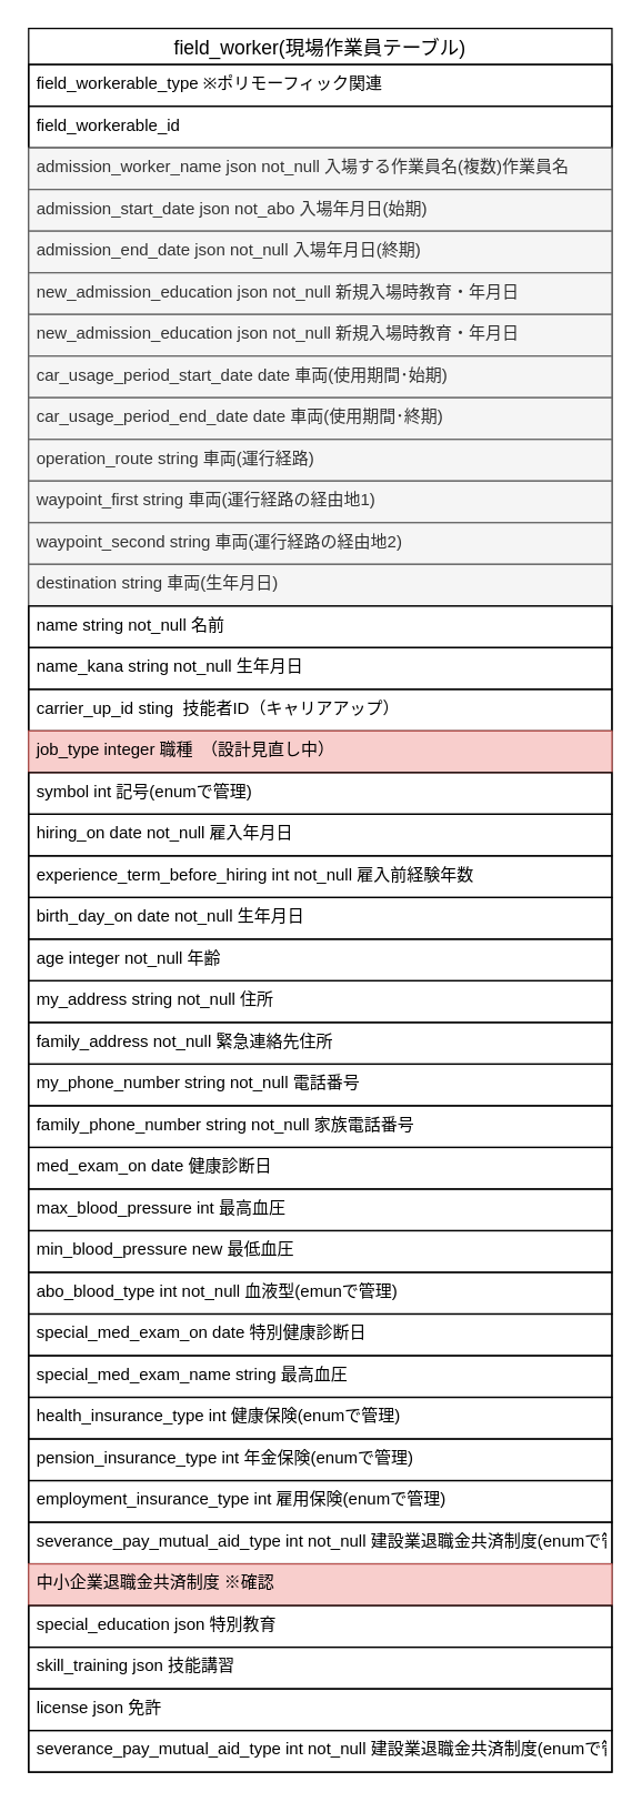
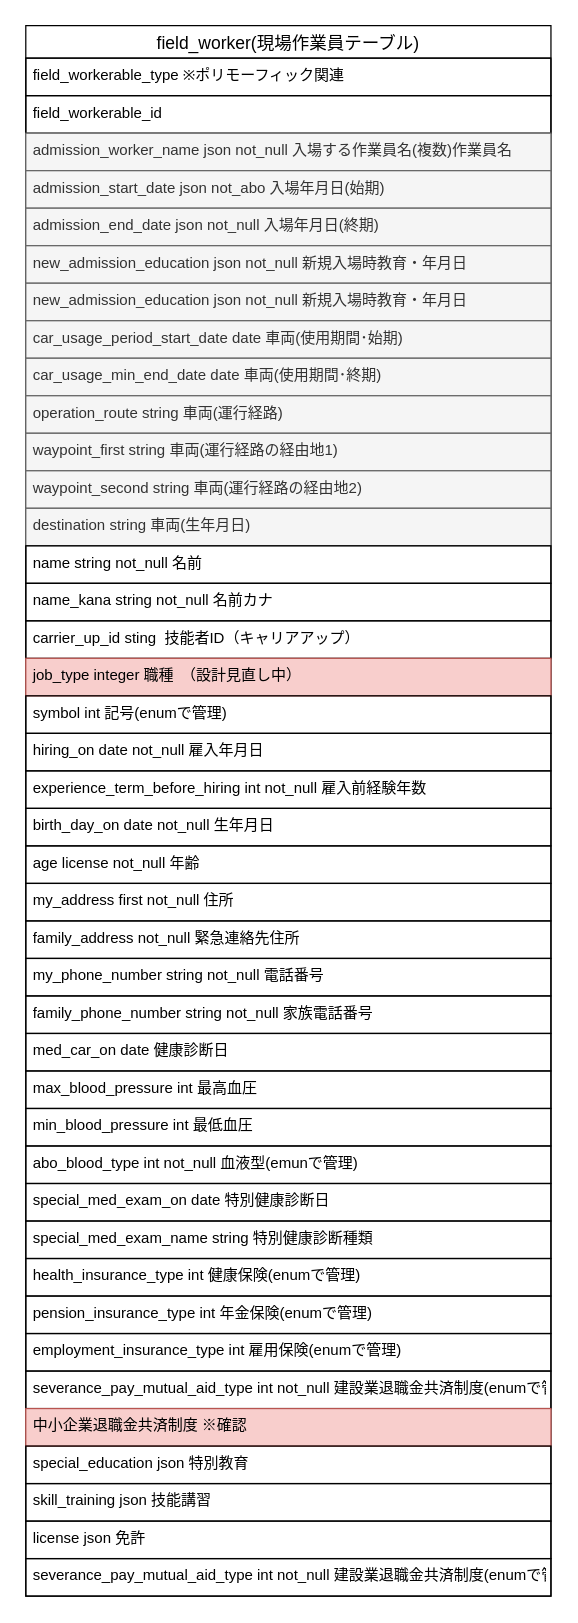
  <mxCell id="0" />
  <mxCell id="1" parent="0" />
  <mxCell id="2" value="field_worker(現場作業員テーブル)" style="swimlane;fontStyle=0;childLayout=stackLayout;horizontal=1;startSize=26;horizontalStack=0;resizeParent=1;resizeParentMax=0;resizeLast=0;collapsible=1;marginBottom=0;align=center;fontSize=14;" vertex="1" parent="1"><mxGeometry x="20" y="20" width="420" height="1256" as="geometry"><mxRectangle x="500" y="-381" width="100" height="26" as="alternateBounds" /></mxGeometry></mxCell>
  <mxCell id="3" value="field_workerable_type ※ポリモーフィック関連" style="text;spacingLeft=4;spacingRight=4;overflow=hidden;rotatable=0;points=[[0,0.5],[1,0.5]];portConstraint=eastwest;fontSize=12;strokeColor=default;" vertex="1" parent="2"><mxGeometry y="26" width="420" height="30" as="geometry" /></mxCell>
  <mxCell id="4" value="field_workerable_id" style="text;spacingLeft=4;spacingRight=4;overflow=hidden;rotatable=0;points=[[0,0.5],[1,0.5]];portConstraint=eastwest;fontSize=12;strokeColor=default;" vertex="1" parent="2"><mxGeometry y="56" width="420" height="30" as="geometry" /></mxCell>
  <mxCell id="5" value="admission_worker_name json not_null 入場する作業員名(複数)作業員名" style="text;spacingLeft=4;spacingRight=4;overflow=hidden;rotatable=0;points=[[0,0.5],[1,0.5]];portConstraint=eastwest;fontSize=12;strokeColor=#666666;fillColor=#f5f5f5;fontColor=#333333;" vertex="1" parent="2"><mxGeometry y="86" width="420" height="30" as="geometry" /></mxCell>
  <mxCell id="6" value="admission_start_date json not_abo 入場年月日(始期)" style="text;spacingLeft=4;spacingRight=4;overflow=hidden;rotatable=0;points=[[0,0.5],[1,0.5]];portConstraint=eastwest;fontSize=12;strokeColor=#666666;fillColor=#f5f5f5;fontColor=#333333;" vertex="1" parent="2"><mxGeometry y="116" width="420" height="30" as="geometry" /></mxCell>
  <mxCell id="7" value="admission_end_date json not_null 入場年月日(終期)" style="text;spacingLeft=4;spacingRight=4;overflow=hidden;rotatable=0;points=[[0,0.5],[1,0.5]];portConstraint=eastwest;fontSize=12;strokeColor=#666666;fillColor=#f5f5f5;fontColor=#333333;" vertex="1" parent="2"><mxGeometry y="146" width="420" height="30" as="geometry" /></mxCell>
  <mxCell id="8" value="new_admission_education json not_null 新規入場時教育・年月日" style="text;spacingLeft=4;spacingRight=4;overflow=hidden;rotatable=0;points=[[0,0.5],[1,0.5]];portConstraint=eastwest;fontSize=12;strokeColor=#666666;fillColor=#f5f5f5;fontColor=#333333;" vertex="1" parent="2"><mxGeometry y="176" width="420" height="30" as="geometry" /></mxCell>
  <mxCell id="9" value="new_admission_education json not_null 新規入場時教育・年月日" style="text;spacingLeft=4;spacingRight=4;overflow=hidden;rotatable=0;points=[[0,0.5],[1,0.5]];portConstraint=eastwest;fontSize=12;strokeColor=#666666;fillColor=#f5f5f5;fontColor=#333333;" vertex="1" parent="2"><mxGeometry y="206" width="420" height="30" as="geometry" /></mxCell>
  <mxCell id="10" value="car_usage_period_start_date date 車両(使用期間･始期)" style="text;spacingLeft=4;spacingRight=4;overflow=hidden;rotatable=0;points=[[0,0.5],[1,0.5]];portConstraint=eastwest;fontSize=12;strokeColor=#666666;fillColor=#f5f5f5;fontColor=#333333;" vertex="1" parent="2"><mxGeometry y="236" width="420" height="30" as="geometry" /></mxCell>
- <mxCell id="11" value="car_usage_period_end_date date 車両(使用期間･終期)" style="text;spacingLeft=4;spacingRight=4;overflow=hidden;rotatable=0;points=[[0,0.5],[1,0.5]];portConstraint=eastwest;fontSize=12;strokeColor=#666666;fillColor=#f5f5f5;fontColor=#333333;" vertex="1" parent="2"><mxGeometry y="266" width="420" height="30" as="geometry" /></mxCell>
+ <mxCell id="11" value="car_usage_min_end_date date 車両(使用期間･終期)" style="text;spacingLeft=4;spacingRight=4;overflow=hidden;rotatable=0;points=[[0,0.5],[1,0.5]];portConstraint=eastwest;fontSize=12;strokeColor=#666666;fillColor=#f5f5f5;fontColor=#333333;" vertex="1" parent="2"><mxGeometry y="266" width="420" height="30" as="geometry" /></mxCell>
  <mxCell id="12" value="operation_route string 車両(運行経路)" style="text;spacingLeft=4;spacingRight=4;overflow=hidden;rotatable=0;points=[[0,0.5],[1,0.5]];portConstraint=eastwest;fontSize=12;strokeColor=#666666;fillColor=#f5f5f5;fontColor=#333333;" vertex="1" parent="2"><mxGeometry y="296" width="420" height="30" as="geometry" /></mxCell>
  <mxCell id="13" value="waypoint_first string 車両(運行経路の経由地1)" style="text;spacingLeft=4;spacingRight=4;overflow=hidden;rotatable=0;points=[[0,0.5],[1,0.5]];portConstraint=eastwest;fontSize=12;strokeColor=#666666;fillColor=#f5f5f5;fontColor=#333333;" vertex="1" parent="2"><mxGeometry y="326" width="420" height="30" as="geometry" /></mxCell>
  <mxCell id="14" value="waypoint_second string 車両(運行経路の経由地2)" style="text;spacingLeft=4;spacingRight=4;overflow=hidden;rotatable=0;points=[[0,0.5],[1,0.5]];portConstraint=eastwest;fontSize=12;strokeColor=#666666;fillColor=#f5f5f5;fontColor=#333333;" vertex="1" parent="2"><mxGeometry y="356" width="420" height="30" as="geometry" /></mxCell>
  <mxCell id="15" value="destination string 車両(生年月日)" style="text;spacingLeft=4;spacingRight=4;overflow=hidden;rotatable=0;points=[[0,0.5],[1,0.5]];portConstraint=eastwest;fontSize=12;strokeColor=#666666;fillColor=#f5f5f5;fontColor=#333333;" vertex="1" parent="2"><mxGeometry y="386" width="420" height="30" as="geometry" /></mxCell>
  <mxCell id="16" value="name string not_null 名前" style="text;spacingLeft=4;spacingRight=4;overflow=hidden;rotatable=0;points=[[0,0.5],[1,0.5]];portConstraint=eastwest;fontSize=12;strokeColor=default;" vertex="1" parent="2"><mxGeometry y="416" width="420" height="30" as="geometry" /></mxCell>
- <mxCell id="17" value="name_kana string not_null 生年月日" style="text;spacingLeft=4;spacingRight=4;overflow=hidden;rotatable=0;points=[[0,0.5],[1,0.5]];portConstraint=eastwest;fontSize=12;strokeColor=default;" vertex="1" parent="2"><mxGeometry y="446" width="420" height="30" as="geometry" /></mxCell>
+ <mxCell id="17" value="name_kana string not_null 名前カナ" style="text;spacingLeft=4;spacingRight=4;overflow=hidden;rotatable=0;points=[[0,0.5],[1,0.5]];portConstraint=eastwest;fontSize=12;strokeColor=default;" vertex="1" parent="2"><mxGeometry y="446" width="420" height="30" as="geometry" /></mxCell>
  <mxCell id="18" value="carrier_up_id sting  技能者ID（キャリアアップ）" style="text;spacingLeft=4;spacingRight=4;overflow=hidden;rotatable=0;points=[[0,0.5],[1,0.5]];portConstraint=eastwest;fontSize=12;strokeColor=default;" vertex="1" parent="2"><mxGeometry y="476" width="420" height="30" as="geometry" /></mxCell>
  <mxCell id="19" value="job_type integer 職種　（設計見直し中）" style="text;spacingLeft=4;spacingRight=4;overflow=hidden;rotatable=0;points=[[0,0.5],[1,0.5]];portConstraint=eastwest;fontSize=12;strokeColor=#b85450;fillColor=#f8cecc;" vertex="1" parent="2"><mxGeometry y="506" width="420" height="30" as="geometry" /></mxCell>
  <mxCell id="20" value="symbol int 記号(enumで管理)" style="text;spacingLeft=4;spacingRight=4;overflow=hidden;rotatable=0;points=[[0,0.5],[1,0.5]];portConstraint=eastwest;fontSize=12;strokeColor=default;" vertex="1" parent="2"><mxGeometry y="536" width="420" height="30" as="geometry" /></mxCell>
  <mxCell id="21" value="hiring_on date not_null 雇入年月日" style="text;spacingLeft=4;spacingRight=4;overflow=hidden;rotatable=0;points=[[0,0.5],[1,0.5]];portConstraint=eastwest;fontSize=12;strokeColor=default;" vertex="1" parent="2"><mxGeometry y="566" width="420" height="30" as="geometry" /></mxCell>
  <mxCell id="22" value="experience_term_before_hiring int not_null 雇入前経験年数" style="text;spacingLeft=4;spacingRight=4;overflow=hidden;rotatable=0;points=[[0,0.5],[1,0.5]];portConstraint=eastwest;fontSize=12;strokeColor=default;" vertex="1" parent="2"><mxGeometry y="596" width="420" height="30" as="geometry" /></mxCell>
  <mxCell id="23" value="birth_day_on date not_null 生年月日" style="text;spacingLeft=4;spacingRight=4;overflow=hidden;rotatable=0;points=[[0,0.5],[1,0.5]];portConstraint=eastwest;fontSize=12;strokeColor=default;" vertex="1" parent="2"><mxGeometry y="626" width="420" height="30" as="geometry" /></mxCell>
- <mxCell id="24" value="age integer not_null 年齢" style="text;spacingLeft=4;spacingRight=4;overflow=hidden;rotatable=0;points=[[0,0.5],[1,0.5]];portConstraint=eastwest;fontSize=12;strokeColor=default;" vertex="1" parent="2"><mxGeometry y="656" width="420" height="30" as="geometry" /></mxCell>
- <mxCell id="25" value="my_address string not_null 住所" style="text;spacingLeft=4;spacingRight=4;overflow=hidden;rotatable=0;points=[[0,0.5],[1,0.5]];portConstraint=eastwest;fontSize=12;strokeColor=default;" vertex="1" parent="2"><mxGeometry y="686" width="420" height="30" as="geometry" /></mxCell>
+ <mxCell id="24" value="age license not_null 年齢" style="text;spacingLeft=4;spacingRight=4;overflow=hidden;rotatable=0;points=[[0,0.5],[1,0.5]];portConstraint=eastwest;fontSize=12;strokeColor=default;" vertex="1" parent="2"><mxGeometry y="656" width="420" height="30" as="geometry" /></mxCell>
+ <mxCell id="25" value="my_address first not_null 住所" style="text;spacingLeft=4;spacingRight=4;overflow=hidden;rotatable=0;points=[[0,0.5],[1,0.5]];portConstraint=eastwest;fontSize=12;strokeColor=default;" vertex="1" parent="2"><mxGeometry y="686" width="420" height="30" as="geometry" /></mxCell>
  <mxCell id="26" value="family_address not_null 緊急連絡先住所" style="text;spacingLeft=4;spacingRight=4;overflow=hidden;rotatable=0;points=[[0,0.5],[1,0.5]];portConstraint=eastwest;fontSize=12;strokeColor=default;" vertex="1" parent="2"><mxGeometry y="716" width="420" height="30" as="geometry" /></mxCell>
  <mxCell id="27" value="my_phone_number string not_null 電話番号" style="text;spacingLeft=4;spacingRight=4;overflow=hidden;rotatable=0;points=[[0,0.5],[1,0.5]];portConstraint=eastwest;fontSize=12;strokeColor=default;" vertex="1" parent="2"><mxGeometry y="746" width="420" height="30" as="geometry" /></mxCell>
  <mxCell id="28" value="family_phone_number string not_null 家族電話番号" style="text;spacingLeft=4;spacingRight=4;overflow=hidden;rotatable=0;points=[[0,0.5],[1,0.5]];portConstraint=eastwest;fontSize=12;strokeColor=default;" vertex="1" parent="2"><mxGeometry y="776" width="420" height="30" as="geometry" /></mxCell>
- <mxCell id="29" value="med_exam_on date 健康診断日" style="text;spacingLeft=4;spacingRight=4;overflow=hidden;rotatable=0;points=[[0,0.5],[1,0.5]];portConstraint=eastwest;fontSize=12;strokeColor=default;" vertex="1" parent="2"><mxGeometry y="806" width="420" height="30" as="geometry" /></mxCell>
+ <mxCell id="29" value="med_car_on date 健康診断日" style="text;spacingLeft=4;spacingRight=4;overflow=hidden;rotatable=0;points=[[0,0.5],[1,0.5]];portConstraint=eastwest;fontSize=12;strokeColor=default;" vertex="1" parent="2"><mxGeometry y="806" width="420" height="30" as="geometry" /></mxCell>
  <mxCell id="30" value="max_blood_pressure int 最高血圧" style="text;spacingLeft=4;spacingRight=4;overflow=hidden;rotatable=0;points=[[0,0.5],[1,0.5]];portConstraint=eastwest;fontSize=12;strokeColor=default;" vertex="1" parent="2"><mxGeometry y="836" width="420" height="30" as="geometry" /></mxCell>
- <mxCell id="31" value="min_blood_pressure new 最低血圧" style="text;spacingLeft=4;spacingRight=4;overflow=hidden;rotatable=0;points=[[0,0.5],[1,0.5]];portConstraint=eastwest;fontSize=12;strokeColor=default;" vertex="1" parent="2"><mxGeometry y="866" width="420" height="30" as="geometry" /></mxCell>
+ <mxCell id="31" value="min_blood_pressure int 最低血圧" style="text;spacingLeft=4;spacingRight=4;overflow=hidden;rotatable=0;points=[[0,0.5],[1,0.5]];portConstraint=eastwest;fontSize=12;strokeColor=default;" vertex="1" parent="2"><mxGeometry y="866" width="420" height="30" as="geometry" /></mxCell>
  <mxCell id="32" value="abo_blood_type int not_null 血液型(emunで管理)" style="text;spacingLeft=4;spacingRight=4;overflow=hidden;rotatable=0;points=[[0,0.5],[1,0.5]];portConstraint=eastwest;fontSize=12;strokeColor=default;" vertex="1" parent="2"><mxGeometry y="896" width="420" height="30" as="geometry" /></mxCell>
  <mxCell id="33" value="special_med_exam_on date 特別健康診断日" style="text;spacingLeft=4;spacingRight=4;overflow=hidden;rotatable=0;points=[[0,0.5],[1,0.5]];portConstraint=eastwest;fontSize=12;strokeColor=default;" vertex="1" parent="2"><mxGeometry y="926" width="420" height="30" as="geometry" /></mxCell>
- <mxCell id="34" value="special_med_exam_name string 最高血圧" style="text;spacingLeft=4;spacingRight=4;overflow=hidden;rotatable=0;points=[[0,0.5],[1,0.5]];portConstraint=eastwest;fontSize=12;strokeColor=default;" vertex="1" parent="2"><mxGeometry y="956" width="420" height="30" as="geometry" /></mxCell>
+ <mxCell id="34" value="special_med_exam_name string 特別健康診断種類" style="text;spacingLeft=4;spacingRight=4;overflow=hidden;rotatable=0;points=[[0,0.5],[1,0.5]];portConstraint=eastwest;fontSize=12;strokeColor=default;" vertex="1" parent="2"><mxGeometry y="956" width="420" height="30" as="geometry" /></mxCell>
  <mxCell id="35" value="health_insurance_type int 健康保険(enumで管理)" style="text;spacingLeft=4;spacingRight=4;overflow=hidden;rotatable=0;points=[[0,0.5],[1,0.5]];portConstraint=eastwest;fontSize=12;strokeColor=default;" vertex="1" parent="2"><mxGeometry y="986" width="420" height="30" as="geometry" /></mxCell>
  <mxCell id="36" value="pension_insurance_type int 年金保険(enumで管理)" style="text;spacingLeft=4;spacingRight=4;overflow=hidden;rotatable=0;points=[[0,0.5],[1,0.5]];portConstraint=eastwest;fontSize=12;strokeColor=default;" vertex="1" parent="2"><mxGeometry y="1016" width="420" height="30" as="geometry" /></mxCell>
  <mxCell id="37" value="employment_insurance_type int 雇用保険(enumで管理)" style="text;spacingLeft=4;spacingRight=4;overflow=hidden;rotatable=0;points=[[0,0.5],[1,0.5]];portConstraint=eastwest;fontSize=12;strokeColor=default;" vertex="1" parent="2"><mxGeometry y="1046" width="420" height="30" as="geometry" /></mxCell>
  <mxCell id="38" value="severance_pay_mutual_aid_type int not_null 建設業退職金共済制度(enumで管理)" style="text;spacingLeft=4;spacingRight=4;overflow=hidden;rotatable=0;points=[[0,0.5],[1,0.5]];portConstraint=eastwest;fontSize=12;strokeColor=default;" vertex="1" parent="2"><mxGeometry y="1076" width="420" height="30" as="geometry" /></mxCell>
  <mxCell id="39" value="中小企業退職金共済制度 ※確認" style="text;spacingLeft=4;spacingRight=4;overflow=hidden;rotatable=0;points=[[0,0.5],[1,0.5]];portConstraint=eastwest;fontSize=12;strokeColor=#b85450;fillColor=#f8cecc;" vertex="1" parent="2"><mxGeometry y="1106" width="420" height="30" as="geometry" /></mxCell>
  <mxCell id="40" value="special_education json 特別教育" style="text;spacingLeft=4;spacingRight=4;overflow=hidden;rotatable=0;points=[[0,0.5],[1,0.5]];portConstraint=eastwest;fontSize=12;strokeColor=default;" vertex="1" parent="2"><mxGeometry y="1136" width="420" height="30" as="geometry" /></mxCell>
  <mxCell id="41" value="skill_training json 技能講習" style="text;spacingLeft=4;spacingRight=4;overflow=hidden;rotatable=0;points=[[0,0.5],[1,0.5]];portConstraint=eastwest;fontSize=12;strokeColor=default;" vertex="1" parent="2"><mxGeometry y="1166" width="420" height="30" as="geometry" /></mxCell>
  <mxCell id="42" value="license json 免許" style="text;spacingLeft=4;spacingRight=4;overflow=hidden;rotatable=0;points=[[0,0.5],[1,0.5]];portConstraint=eastwest;fontSize=12;strokeColor=default;" vertex="1" parent="2"><mxGeometry y="1196" width="420" height="30" as="geometry" /></mxCell>
  <mxCell id="43" value="severance_pay_mutual_aid_type int not_null 建設業退職金共済制度(enumで管理)" style="text;spacingLeft=4;spacingRight=4;overflow=hidden;rotatable=0;points=[[0,0.5],[1,0.5]];portConstraint=eastwest;fontSize=12;strokeColor=default;" vertex="1" parent="2"><mxGeometry y="1226" width="420" height="30" as="geometry" /></mxCell>
